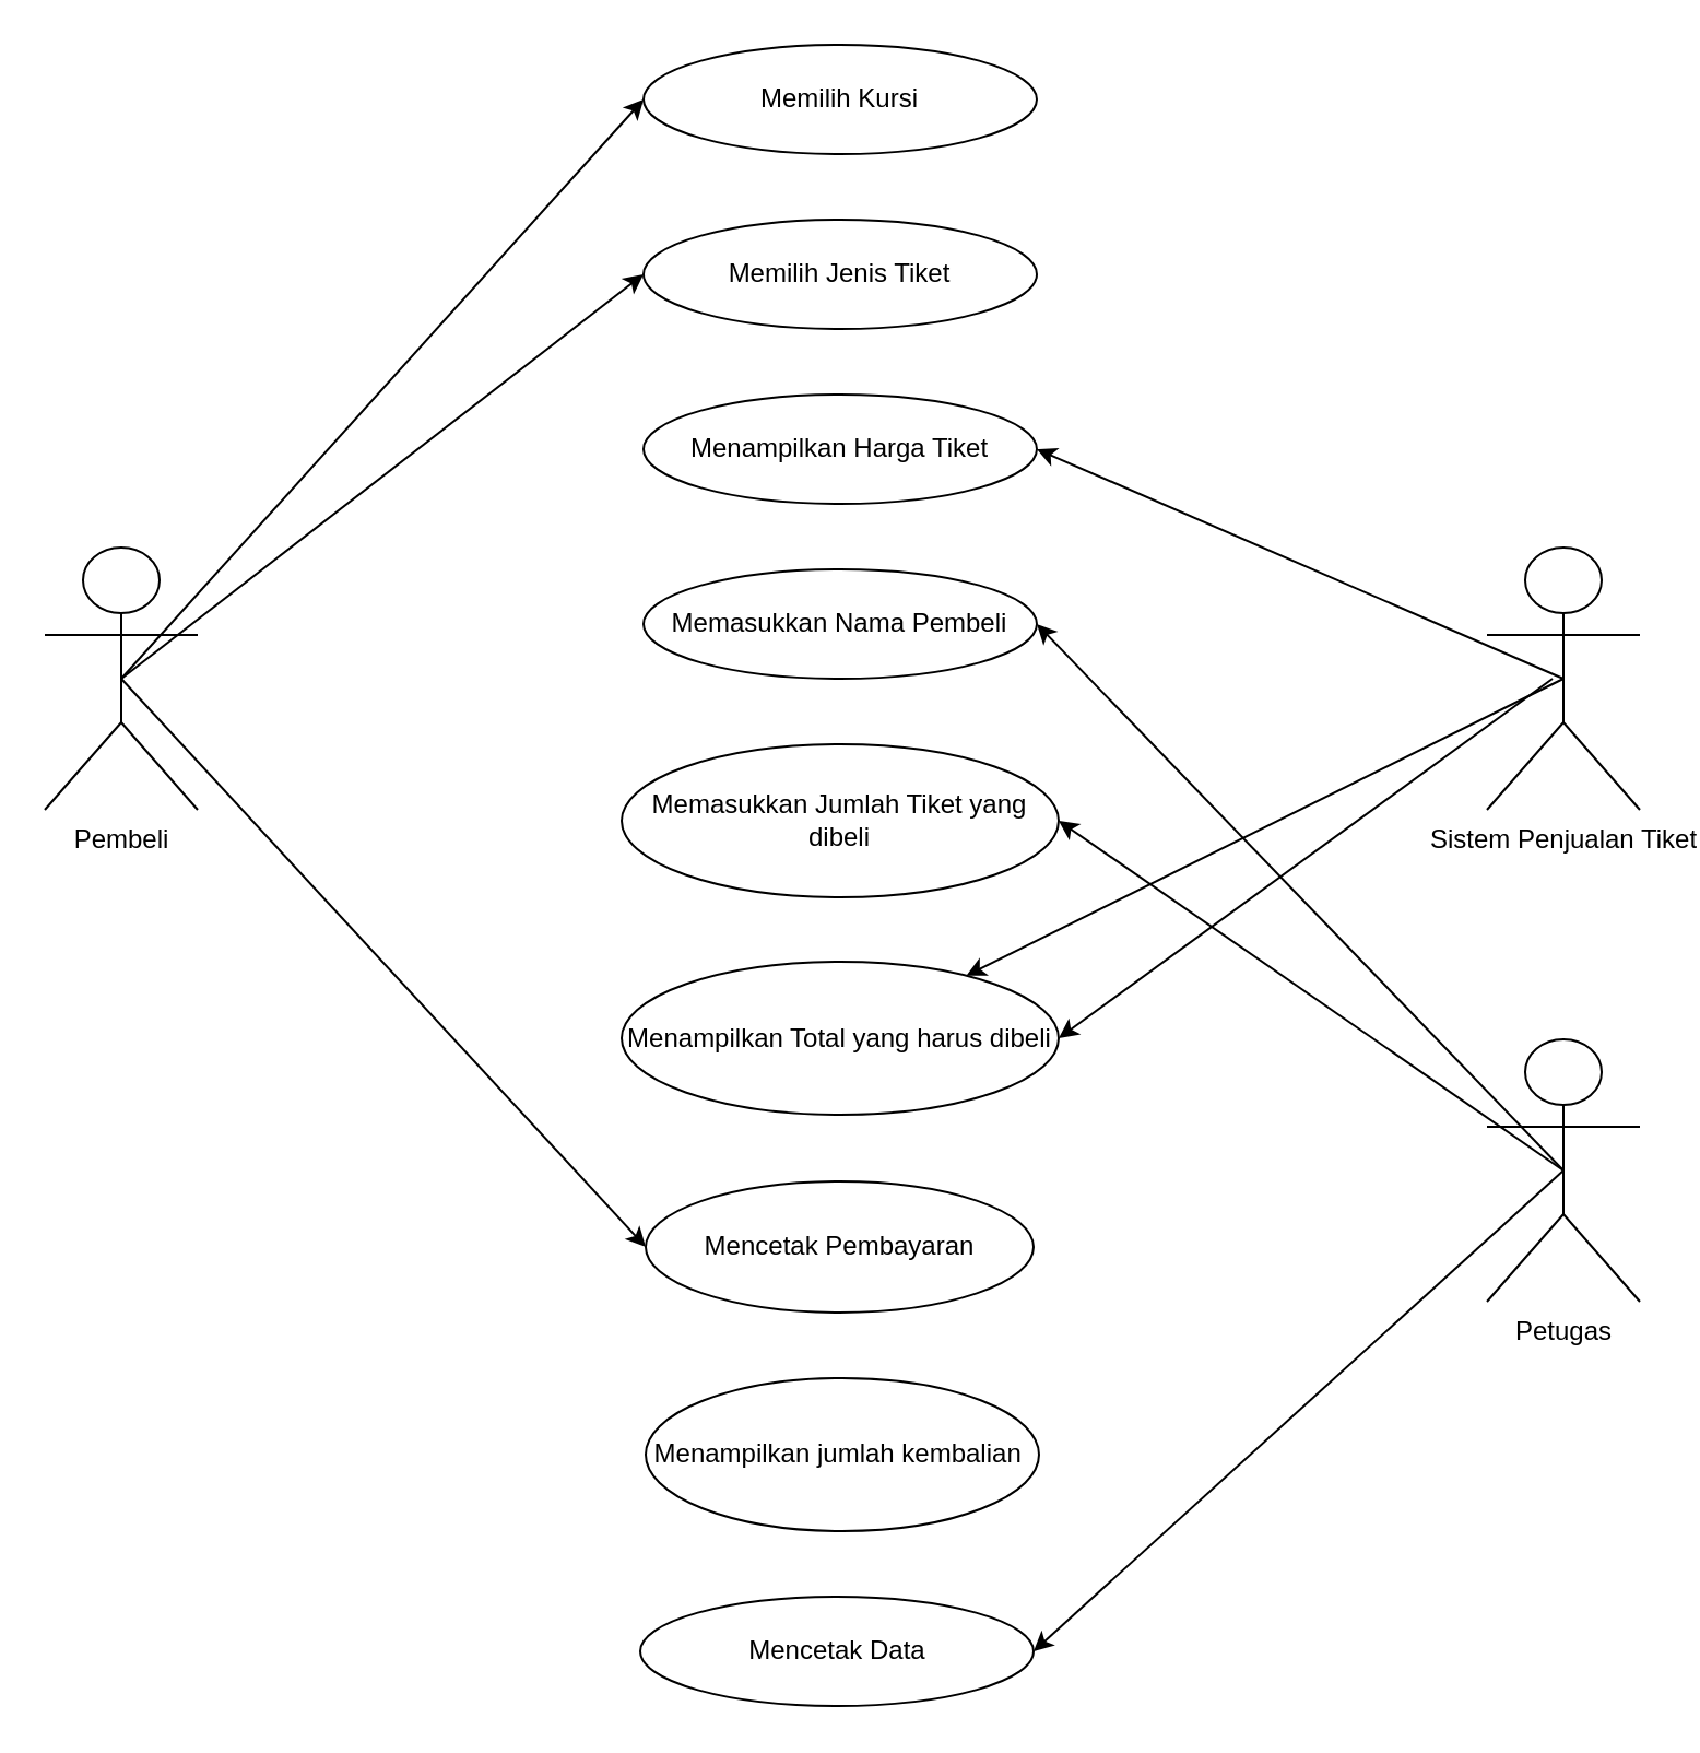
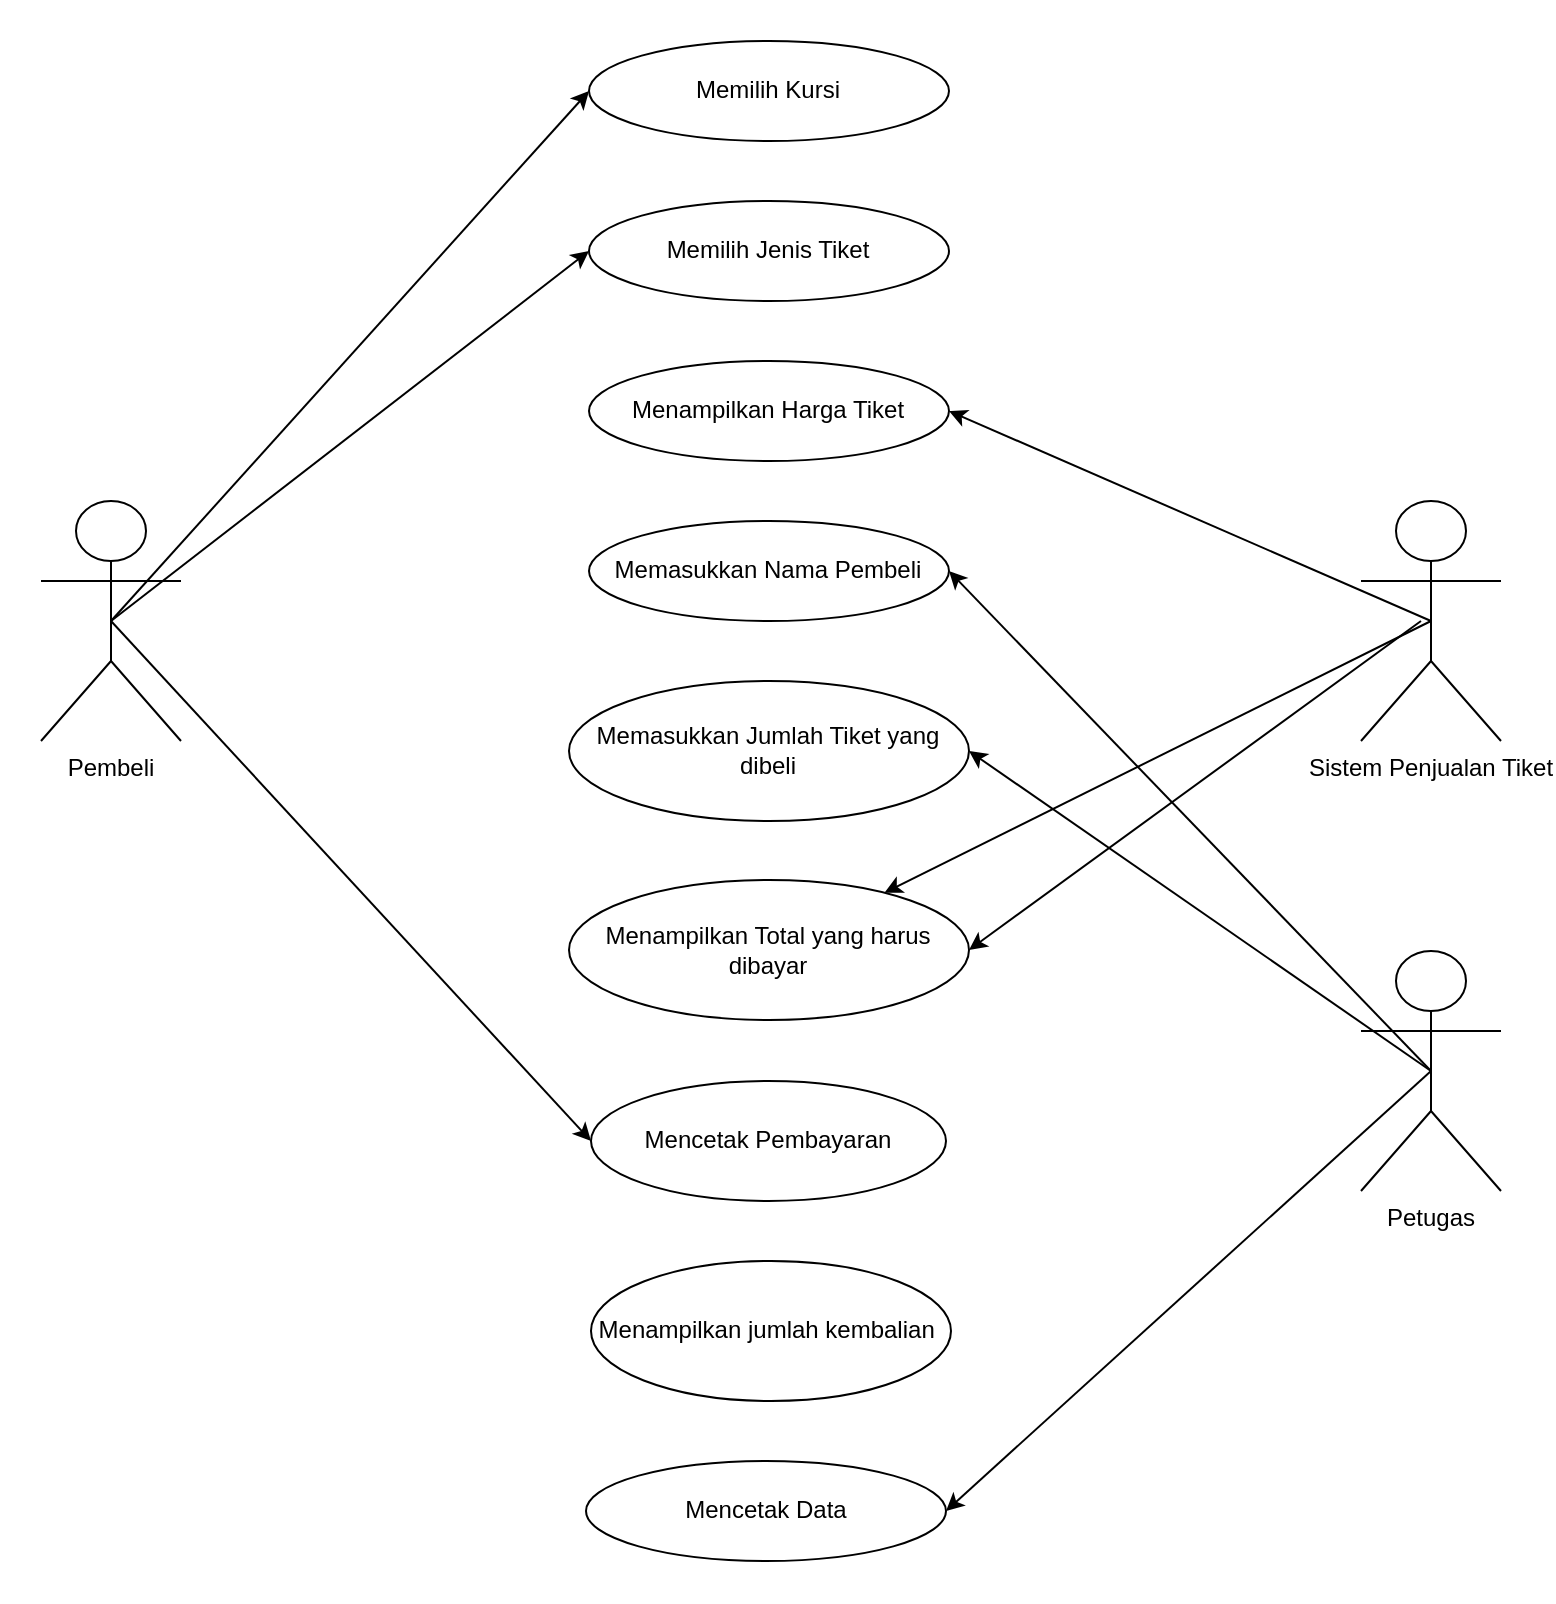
  <mxCell id="0" />
  <mxCell id="1" parent="0" />
  <mxCell id="2" value="Pembeli" style="shape=umlActor;verticalLabelPosition=bottom;verticalAlign=top;html=1;outlineConnect=0;" vertex="1" parent="1"><mxGeometry x="20" y="250" width="70" height="120" as="geometry" /></mxCell>
  <mxCell id="3" value="Sistem Penjualan Tiket" style="shape=umlActor;verticalLabelPosition=bottom;verticalAlign=top;html=1;outlineConnect=0;" vertex="1" parent="1"><mxGeometry x="680" y="250" width="70" height="120" as="geometry" /></mxCell>
  <mxCell id="4" value="Memilih Kursi" style="ellipse;whiteSpace=wrap;html=1;" vertex="1" parent="1"><mxGeometry x="294" y="20" width="180" height="50" as="geometry" /></mxCell>
  <mxCell id="5" value="Memilih Jenis Tiket" style="ellipse;whiteSpace=wrap;html=1;" vertex="1" parent="1"><mxGeometry x="294" y="100" width="180" height="50" as="geometry" /></mxCell>
  <mxCell id="6" value="Menampilkan Harga Tiket" style="ellipse;whiteSpace=wrap;html=1;" vertex="1" parent="1"><mxGeometry x="294" y="180" width="180" height="50" as="geometry" /></mxCell>
  <mxCell id="7" value="Memasukkan Nama Pembeli" style="ellipse;whiteSpace=wrap;html=1;" vertex="1" parent="1"><mxGeometry x="294" y="260" width="180" height="50" as="geometry" /></mxCell>
  <mxCell id="8" value="Memasukkan Jumlah Tiket yang dibeli" style="ellipse;whiteSpace=wrap;html=1;" vertex="1" parent="1"><mxGeometry x="284" y="340" width="200" height="70" as="geometry" /></mxCell>
- <mxCell id="9" value="Menampilkan Total yang harus dibeli" style="ellipse;whiteSpace=wrap;html=1;" vertex="1" parent="1"><mxGeometry x="284" y="439.5" width="200" height="70" as="geometry" /></mxCell>
+ <mxCell id="9" value="Menampilkan Total yang harus dibayar" style="ellipse;whiteSpace=wrap;html=1;" vertex="1" parent="1"><mxGeometry x="284" y="439.5" width="200" height="70" as="geometry" /></mxCell>
  <mxCell id="10" value="Mencetak Pembayaran" style="ellipse;whiteSpace=wrap;html=1;" vertex="1" parent="1"><mxGeometry x="295" y="540" width="177.5" height="60" as="geometry" /></mxCell>
  <mxCell id="11" value="Menampilkan jumlah kembalian&amp;nbsp;" style="ellipse;whiteSpace=wrap;html=1;" vertex="1" parent="1"><mxGeometry x="295" y="630" width="180" height="70" as="geometry" /></mxCell>
  <mxCell id="12" value="Mencetak Data" style="ellipse;whiteSpace=wrap;html=1;" vertex="1" parent="1"><mxGeometry x="292.5" y="730" width="180" height="50" as="geometry" /></mxCell>
  <mxCell id="13" value="" style="endArrow=classic;html=1;rounded=0;exitX=0.5;exitY=0.5;exitDx=0;exitDy=0;exitPerimeter=0;entryX=0;entryY=0.5;entryDx=0;entryDy=0;" edge="1" parent="1" source="2" target="4"><mxGeometry width="50" height="50" relative="1" as="geometry"><mxPoint x="360" y="110" as="sourcePoint" /><mxPoint x="410" y="60" as="targetPoint" /></mxGeometry></mxCell>
  <mxCell id="14" value="" style="endArrow=classic;html=1;rounded=0;entryX=0;entryY=0.5;entryDx=0;entryDy=0;exitX=0.5;exitY=0.5;exitDx=0;exitDy=0;exitPerimeter=0;" edge="1" parent="1" source="2" target="5"><mxGeometry width="50" height="50" relative="1" as="geometry"><mxPoint x="360" y="210" as="sourcePoint" /><mxPoint x="410" y="160" as="targetPoint" /></mxGeometry></mxCell>
  <mxCell id="15" value="Petugas" style="shape=umlActor;verticalLabelPosition=bottom;verticalAlign=top;html=1;outlineConnect=0;" vertex="1" parent="1"><mxGeometry x="680" y="475" width="70" height="120" as="geometry" /></mxCell>
  <mxCell id="16" value="" style="endArrow=classic;html=1;rounded=0;entryX=0;entryY=0.5;entryDx=0;entryDy=0;" edge="1" parent="1" target="10"><mxGeometry width="50" height="50" relative="1" as="geometry"><mxPoint x="55" y="310" as="sourcePoint" /><mxPoint x="410" y="360" as="targetPoint" /></mxGeometry></mxCell>
  <mxCell id="17" value="" style="endArrow=classic;html=1;rounded=0;exitX=0.5;exitY=0.5;exitDx=0;exitDy=0;exitPerimeter=0;entryX=1;entryY=0.5;entryDx=0;entryDy=0;" edge="1" parent="1" source="3" target="6"><mxGeometry width="50" height="50" relative="1" as="geometry"><mxPoint x="360" y="410" as="sourcePoint" /><mxPoint x="410" y="360" as="targetPoint" /></mxGeometry></mxCell>
  <mxCell id="18" value="" style="endArrow=classic;html=1;rounded=0;entryX=1;entryY=0.5;entryDx=0;entryDy=0;" edge="1" parent="1" target="9"><mxGeometry width="50" height="50" relative="1" as="geometry"><mxPoint x="710" y="310" as="sourcePoint" /><mxPoint x="410" y="360" as="targetPoint" /></mxGeometry></mxCell>
  <mxCell id="19" value="" style="endArrow=classic;html=1;rounded=0;exitX=0.5;exitY=0.5;exitDx=0;exitDy=0;exitPerimeter=0;" edge="1" parent="1" source="3" target="9"><mxGeometry width="50" height="50" relative="1" as="geometry"><mxPoint x="710" y="310" as="sourcePoint" /><mxPoint x="410" y="560" as="targetPoint" /></mxGeometry></mxCell>
  <mxCell id="20" value="" style="endArrow=classic;html=1;rounded=0;entryX=1;entryY=0.5;entryDx=0;entryDy=0;exitX=0.5;exitY=0.5;exitDx=0;exitDy=0;exitPerimeter=0;" edge="1" parent="1" source="15" target="7"><mxGeometry width="50" height="50" relative="1" as="geometry"><mxPoint x="710" y="530" as="sourcePoint" /><mxPoint x="410" y="460" as="targetPoint" /></mxGeometry></mxCell>
  <mxCell id="21" value="" style="endArrow=classic;html=1;rounded=0;exitX=0.5;exitY=0.5;exitDx=0;exitDy=0;exitPerimeter=0;entryX=1;entryY=0.5;entryDx=0;entryDy=0;" edge="1" parent="1" source="15" target="8"><mxGeometry width="50" height="50" relative="1" as="geometry"><mxPoint x="360" y="510" as="sourcePoint" /><mxPoint x="410" y="460" as="targetPoint" /></mxGeometry></mxCell>
  <mxCell id="22" value="" style="endArrow=classic;html=1;rounded=0;exitX=0.5;exitY=0.5;exitDx=0;exitDy=0;exitPerimeter=0;entryX=1;entryY=0.5;entryDx=0;entryDy=0;" edge="1" parent="1" source="15" target="12"><mxGeometry width="50" height="50" relative="1" as="geometry"><mxPoint x="360" y="710" as="sourcePoint" /><mxPoint x="410" y="660" as="targetPoint" /></mxGeometry></mxCell>
